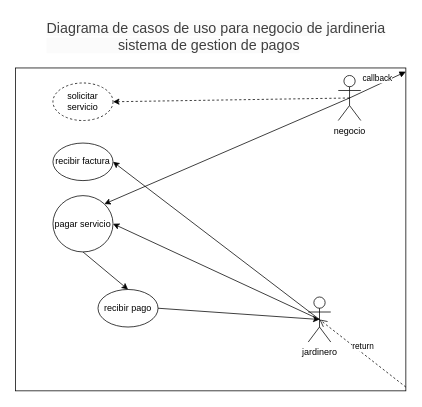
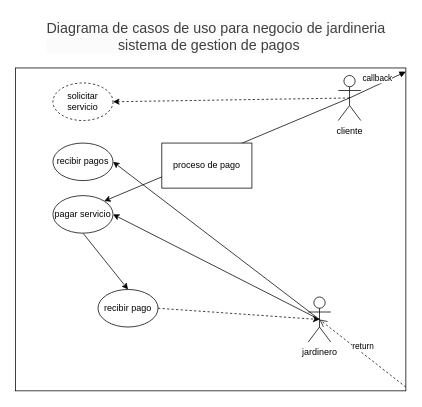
  <mxCell id="0" />
  <mxCell id="1" parent="0" />
  <mxCell id="2" value="&lt;span style=&quot;color: rgb(63, 63, 63); font-family: Helvetica; font-size: 19px; font-style: normal; font-variant-ligatures: normal; font-variant-caps: normal; font-weight: 400; letter-spacing: normal; orphans: 2; text-align: center; text-indent: 0px; text-transform: none; widows: 2; word-spacing: 0px; -webkit-text-stroke-width: 0px; white-space: normal; background-color: rgb(251, 251, 251); text-decoration-thickness: initial; text-decoration-style: initial; text-decoration-color: initial; float: none; display: inline !important;&quot;&gt;Diagrama de casos de uso para negocio de jardineria&lt;/span&gt;&lt;div&gt;&lt;span style=&quot;color: rgb(63, 63, 63); font-family: Helvetica; font-size: 19px; font-style: normal; font-variant-ligatures: normal; font-variant-caps: normal; font-weight: 400; letter-spacing: normal; orphans: 2; text-align: center; text-indent: 0px; text-transform: none; widows: 2; word-spacing: 0px; -webkit-text-stroke-width: 0px; white-space: normal; background-color: rgb(251, 251, 251); text-decoration-thickness: initial; text-decoration-style: initial; text-decoration-color: initial; float: none; display: inline !important;&quot;&gt;&amp;nbsp; &amp;nbsp; &amp;nbsp; &amp;nbsp; &amp;nbsp; &amp;nbsp; &amp;nbsp; &amp;nbsp; &amp;nbsp; sistema de gestion de pagos&lt;/span&gt;&lt;/div&gt;" style="text;whiteSpace=wrap;html=1;" vertex="1" parent="1"><mxGeometry x="60" y="20" width="470" height="50" as="geometry" /></mxCell>
  <mxCell id="3" style="edgeStyle=none;html=1;curved=0;rounded=0;exitX=1;exitY=0;exitDx=0;exitDy=5;exitPerimeter=0;entryX=1;entryY=0.5;entryDx=0;entryDy=0;" edge="1" parent="1" source="5" target="14"><mxGeometry relative="1" as="geometry" /></mxCell>
  <mxCell id="4" style="edgeStyle=none;html=1;curved=0;rounded=0;exitX=1;exitY=0;exitDx=0;exitDy=5;exitPerimeter=0;entryX=1;entryY=0.5;entryDx=0;entryDy=0;" edge="1" parent="1" source="5" target="14"><mxGeometry relative="1" as="geometry"><Array as="points"><mxPoint x="280" y="120" /></Array></mxGeometry></mxCell>
  <mxCell id="5" value="" style="html=1;points=[[0,0,0,0,5],[0,1,0,0,-5],[1,0,0,0,5],[1,1,0,0,-5]];perimeter=orthogonalPerimeter;outlineConnect=0;targetShapes=umlLifeline;portConstraint=eastwest;newEdgeStyle={&quot;curved&quot;:0,&quot;rounded&quot;:0};" vertex="1" parent="1"><mxGeometry x="20" y="90" width="520" height="430" as="geometry" /></mxCell>
  <mxCell id="6" value="callback" style="html=1;verticalAlign=bottom;endArrow=block;curved=0;rounded=0;entryX=1;entryY=0;entryDx=0;entryDy=5;exitX=0.5;exitY=0.5;exitDx=0;exitDy=0;exitPerimeter=0;" edge="1" target="5" parent="1" source="10"><mxGeometry relative="1" as="geometry"><mxPoint x="640" y="120" as="sourcePoint" /></mxGeometry></mxCell>
  <mxCell id="7" value="return" style="html=1;verticalAlign=bottom;endArrow=open;dashed=1;endSize=8;curved=0;rounded=0;exitX=1;exitY=1;exitDx=0;exitDy=-5;exitPerimeter=0;entryX=0.5;entryY=0.5;entryDx=0;entryDy=0;entryPerimeter=0;" edge="1" source="5" parent="1" target="13"><mxGeometry relative="1" as="geometry"><mxPoint x="660" y="470" as="targetPoint" /></mxGeometry></mxCell>
  <mxCell id="8" style="edgeStyle=none;html=1;exitX=0.5;exitY=0.5;exitDx=0;exitDy=0;exitPerimeter=0;entryX=1;entryY=0.5;entryDx=0;entryDy=0;dashed=1;" edge="1" parent="1" source="10" target="14"><mxGeometry relative="1" as="geometry" /></mxCell>
  <mxCell id="9" style="edgeStyle=none;html=1;exitX=0.5;exitY=0.5;exitDx=0;exitDy=0;exitPerimeter=0;entryX=1;entryY=0;entryDx=0;entryDy=0;" edge="1" parent="1" source="10" target="16"><mxGeometry relative="1" as="geometry" /></mxCell>
- <mxCell id="10" value="negocio" style="shape=umlActor;verticalLabelPosition=bottom;verticalAlign=top;html=1;" vertex="1" parent="1"><mxGeometry x="450" y="100" width="30" height="60" as="geometry" /></mxCell>
+ <mxCell id="10" value="cliente" style="shape=umlActor;verticalLabelPosition=bottom;verticalAlign=top;html=1;" vertex="1" parent="1"><mxGeometry x="450" y="100" width="30" height="60" as="geometry" /></mxCell>
  <mxCell id="11" style="edgeStyle=none;html=1;exitX=0.5;exitY=0.5;exitDx=0;exitDy=0;exitPerimeter=0;entryX=1;entryY=0.5;entryDx=0;entryDy=0;" edge="1" parent="1" source="13" target="19"><mxGeometry relative="1" as="geometry" /></mxCell>
  <mxCell id="12" style="edgeStyle=none;html=1;exitX=0.5;exitY=0.5;exitDx=0;exitDy=0;exitPerimeter=0;entryX=1;entryY=0.5;entryDx=0;entryDy=0;" edge="1" parent="1" source="13" target="16"><mxGeometry relative="1" as="geometry" /></mxCell>
  <mxCell id="13" value="jardinero" style="shape=umlActor;verticalLabelPosition=bottom;verticalAlign=top;html=1;direction=east;" vertex="1" parent="1"><mxGeometry x="410" y="395" width="30" height="60" as="geometry" /></mxCell>
  <mxCell id="14" value="solicitar servicio" style="ellipse;whiteSpace=wrap;html=1;dashed=1;" vertex="1" parent="1"><mxGeometry x="70" y="110" width="80" height="50" as="geometry" /></mxCell>
  <mxCell id="15" style="edgeStyle=none;html=1;exitX=0.5;exitY=1;exitDx=0;exitDy=0;entryX=0.5;entryY=0;entryDx=0;entryDy=0;" edge="1" parent="1" source="16" target="17"><mxGeometry relative="1" as="geometry" /></mxCell>
- <mxCell id="16" value="pagar servicio" style="ellipse;whiteSpace=wrap;html=1;" vertex="1" parent="1"><mxGeometry x="70" y="260" width="80" height="75" as="geometry" /></mxCell>
+ <mxCell id="16" value="pagar servicio" style="ellipse;whiteSpace=wrap;html=1;" vertex="1" parent="1"><mxGeometry x="70" y="260" width="80" height="50" as="geometry" /></mxCell>
  <mxCell id="17" value="recibir pago" style="ellipse;whiteSpace=wrap;html=1;" vertex="1" parent="1"><mxGeometry x="130" y="385" width="80" height="50" as="geometry" /></mxCell>
- <mxCell id="19" value="recibir factura" style="ellipse;whiteSpace=wrap;html=1;" vertex="1" parent="1"><mxGeometry x="70" y="190" width="80" height="50" as="geometry" /></mxCell>
- <mxCell id="20" style="edgeStyle=none;html=1;exitX=1;exitY=0.5;exitDx=0;exitDy=0;entryX=0.5;entryY=0.5;entryDx=0;entryDy=0;entryPerimeter=0;" edge="1" parent="1" source="17" target="13"><mxGeometry relative="1" as="geometry" /></mxCell>
+ <mxCell id="18" value="proceso de pago" style="rounded=0;whiteSpace=wrap;html=1;" vertex="1" parent="1"><mxGeometry x="215" y="190" width="120" height="60" as="geometry" /></mxCell>
+ <mxCell id="19" value="recibir pagos" style="ellipse;whiteSpace=wrap;html=1;" vertex="1" parent="1"><mxGeometry x="70" y="190" width="80" height="50" as="geometry" /></mxCell>
+ <mxCell id="20" style="edgeStyle=none;html=1;exitX=1;exitY=0.5;exitDx=0;exitDy=0;entryX=0.5;entryY=0.5;entryDx=0;entryDy=0;entryPerimeter=0;dashed=1;" edge="1" parent="1" source="17" target="13"><mxGeometry relative="1" as="geometry" /></mxCell>
